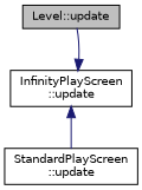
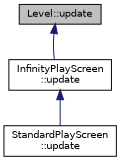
  digraph {
    rankdir=TB
    node [color=black fillcolor=white fontname=Helvetica fontsize=10 shape=record style=filled]
    edge [color=midnightblue dir=back fontname=Helvetica fontsize=10 labelfontname=Helvetica labelfontsize=10 style=solid]
    n1 [fillcolor=grey75 fontcolor=black height=0.2 label="Level::update" width=0.4]
    n2 [height=0.2 label="InfinityPlayScreen\l::update" width=0.4]
    n3 [height=0.2 label="StandardPlayScreen\l::update" width=0.4]
-   n2 -> n1
+   n1 -> n2
    n2 -> n3
  }
